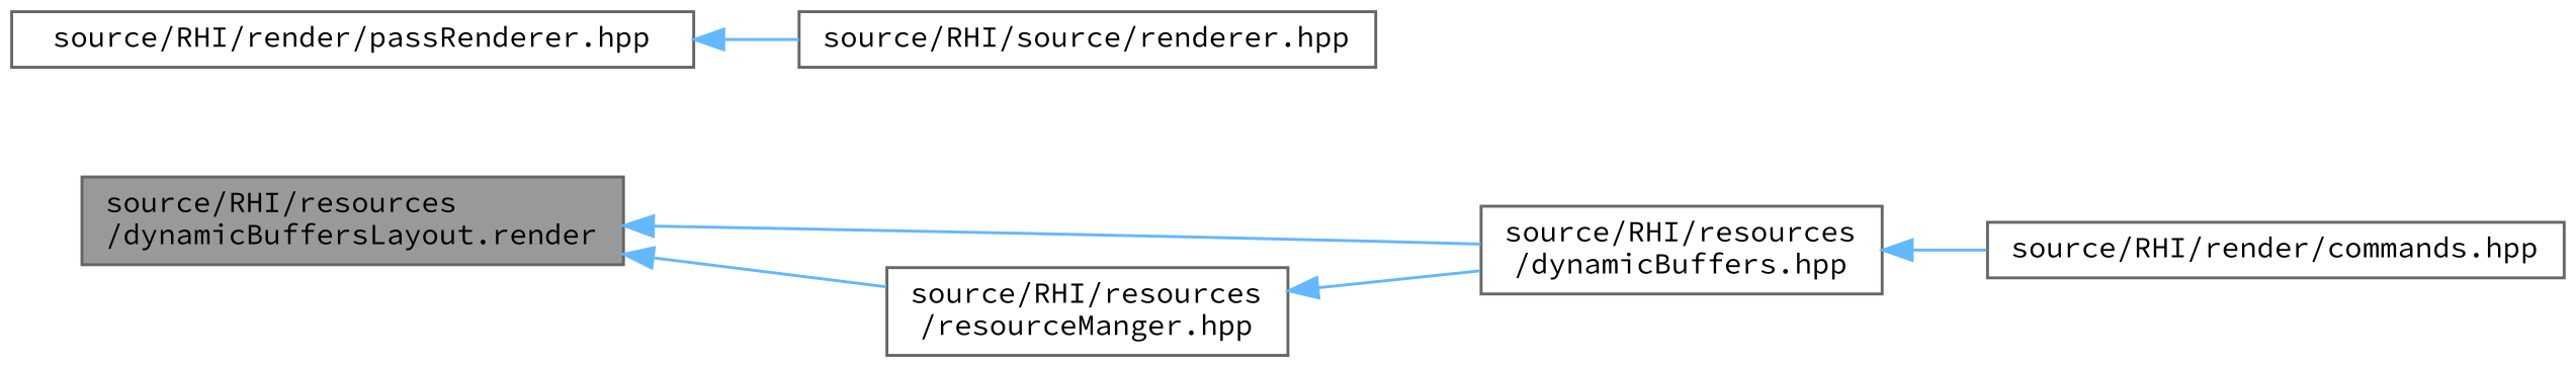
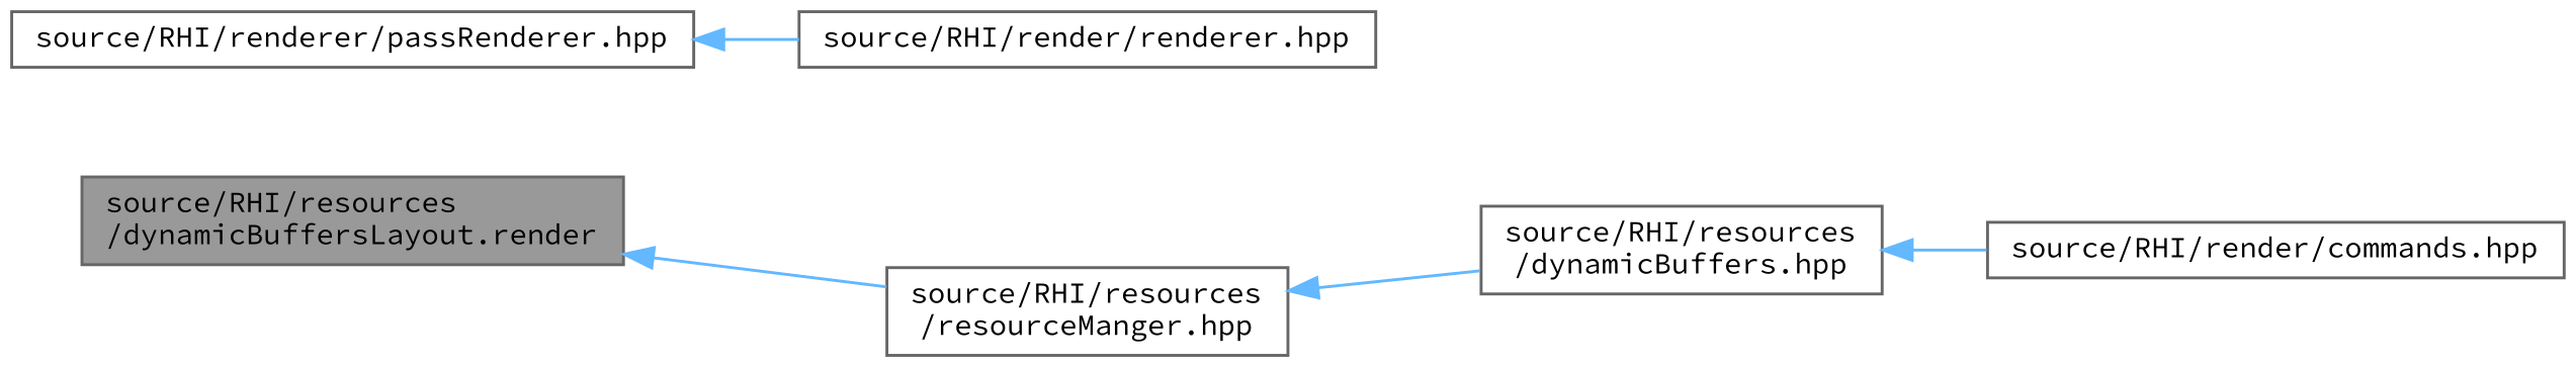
  digraph {
    fontname="Source Code Pro"
    rankdir=LR
    node [color=grey40 fillcolor=white fontname="Source Code Pro" fontsize=10 shape=box style=filled]
    edge [color=steelblue1 dir=back fontname="Source Code Pro" fontsize=10 labelfontname=Helvetica labelfontsize=10 style=solid]
    n1 [color=gray40 fillcolor=grey60 fontcolor=black height=0.2 label="source/RHI/resources\l/dynamicBuffersLayout.render" width=0.4]
    n2 [height=0.2 label="source/RHI/resources\l/dynamicBuffers.hpp" width=0.4]
    n3 [height=0.2 label="source/RHI/resources\l/resourceManger.hpp" width=0.4]
    n4 [height=0.2 label="source/RHI/render/commands.hpp" width=0.4]
-   n5 [height=0.2 label="source/RHI/render/passRenderer.hpp" width=0.4]
-   n6 [height=0.2 label="source/RHI/source/renderer.hpp" width=0.4]
-   n1 -> n2
+   n5 [height=0.2 label="source/RHI/renderer/passRenderer.hpp" width=0.4]
+   n6 [height=0.2 label="source/RHI/render/renderer.hpp" width=0.4]
    n1 -> n3
    n2 -> n4
    n3 -> n2
    n5 -> n6
  }
